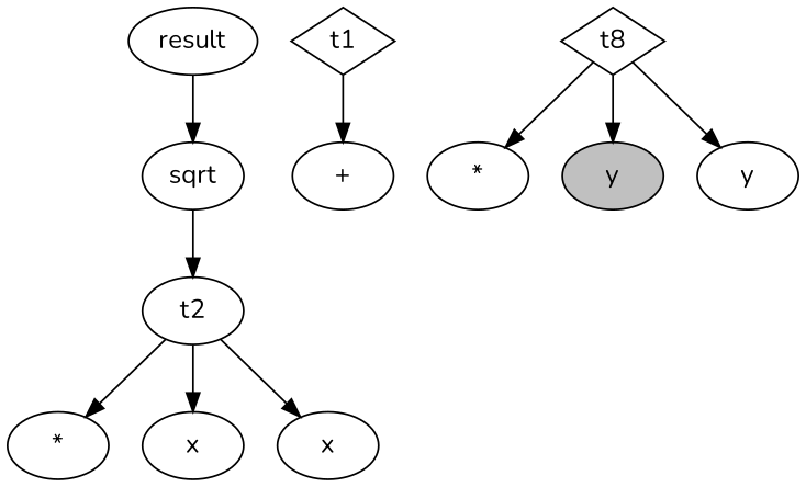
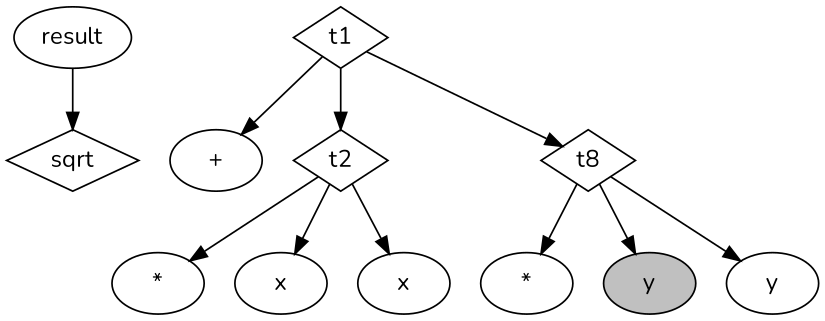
  digraph {
    fontname=Nunito
    node [fontname=Nunito shape=ellipse]
    edge [fontname=Nunito]
    result
-   sqrt
+   sqrt [shape=diamond]
    t1 [shape=diamond]
    n4 [label="+"]
-   t2
+   t2 [shape=diamond]
    n6 [label=t8 shape=diamond]
    n7 [label="*"]
    n8 [label=x]
    n9 [label=x]
    n10 [label="*"]
    n11 [fillcolor=gray label=y style=filled]
    n12 [label=y]
    result -> sqrt
    t1 -> n4
-   sqrt -> t2
+   t1 -> t2
+   t1 -> n6
    t2 -> n7
    t2 -> n8
    t2 -> n9
    n6 -> n10
    n6 -> n11
    n6 -> n12
  }
